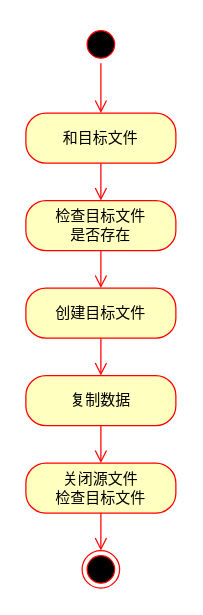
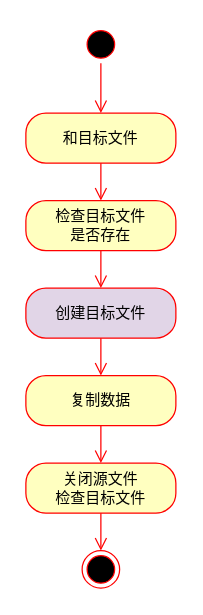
  <mxCell id="0" />
  <mxCell id="1" parent="0" />
  <mxCell id="2" value="和目标文件" style="rounded=1;whiteSpace=wrap;html=1;arcSize=40;fontColor=#000000;fillColor=#ffffc0;strokeColor=#ff0000;" vertex="1" parent="1"><mxGeometry x="20" y="90" width="120" height="40" as="geometry" /></mxCell>
  <mxCell id="3" value="" style="edgeStyle=orthogonalEdgeStyle;html=1;verticalAlign=bottom;endArrow=open;endSize=8;strokeColor=#ff0000;" edge="1" source="2" parent="1"><mxGeometry relative="1" as="geometry"><mxPoint x="80" y="160" as="targetPoint" /></mxGeometry></mxCell>
  <mxCell id="4" value="" style="ellipse;html=1;shape=startState;fillColor=#000000;strokeColor=#ff0000;" vertex="1" parent="1"><mxGeometry x="65" y="20" width="30" height="30" as="geometry" /></mxCell>
  <mxCell id="5" value="" style="edgeStyle=orthogonalEdgeStyle;html=1;verticalAlign=bottom;endArrow=open;endSize=8;strokeColor=#ff0000;" edge="1" source="4" parent="1"><mxGeometry relative="1" as="geometry"><mxPoint x="80" y="90" as="targetPoint" /></mxGeometry></mxCell>
  <mxCell id="6" value="检查目标文件&lt;br&gt;是否存在" style="rounded=1;whiteSpace=wrap;html=1;arcSize=40;fontColor=#000000;fillColor=#ffffc0;strokeColor=#ff0000;" vertex="1" parent="1"><mxGeometry x="20" y="160" width="120" height="40" as="geometry" /></mxCell>
  <mxCell id="7" value="" style="edgeStyle=orthogonalEdgeStyle;html=1;verticalAlign=bottom;endArrow=open;endSize=8;strokeColor=#ff0000;" edge="1" parent="1" source="6"><mxGeometry relative="1" as="geometry"><mxPoint x="80" y="230" as="targetPoint" /></mxGeometry></mxCell>
- <mxCell id="8" value="创建目标文件" style="rounded=1;whiteSpace=wrap;html=1;arcSize=40;fontColor=#000000;fillColor=#ffffc0;strokeColor=#ff0000;" vertex="1" parent="1"><mxGeometry x="20" y="230" width="120" height="40" as="geometry" /></mxCell>
+ <mxCell id="8" value="创建目标文件" style="rounded=1;whiteSpace=wrap;html=1;arcSize=40;fontColor=#000000;fillColor=#e1d5e7;strokeColor=#ff0000;" vertex="1" parent="1"><mxGeometry x="20" y="230" width="120" height="40" as="geometry" /></mxCell>
  <mxCell id="9" value="" style="edgeStyle=orthogonalEdgeStyle;html=1;verticalAlign=bottom;endArrow=open;endSize=8;strokeColor=#ff0000;" edge="1" parent="1" source="8"><mxGeometry relative="1" as="geometry"><mxPoint x="80" y="300" as="targetPoint" /></mxGeometry></mxCell>
  <mxCell id="10" value="复制数据" style="rounded=1;whiteSpace=wrap;html=1;arcSize=40;fontColor=#000000;fillColor=#ffffc0;strokeColor=#ff0000;" vertex="1" parent="1"><mxGeometry x="20" y="300" width="120" height="40" as="geometry" /></mxCell>
  <mxCell id="11" value="" style="edgeStyle=orthogonalEdgeStyle;html=1;verticalAlign=bottom;endArrow=open;endSize=8;strokeColor=#ff0000;" edge="1" parent="1" source="10"><mxGeometry relative="1" as="geometry"><mxPoint x="80" y="370" as="targetPoint" /></mxGeometry></mxCell>
  <mxCell id="12" value="关闭源文件&lt;br&gt;检查目标文件" style="rounded=1;whiteSpace=wrap;html=1;arcSize=40;fontColor=#000000;fillColor=#ffffc0;strokeColor=#ff0000;" vertex="1" parent="1"><mxGeometry x="20" y="370" width="120" height="40" as="geometry" /></mxCell>
  <mxCell id="13" value="" style="edgeStyle=orthogonalEdgeStyle;html=1;verticalAlign=bottom;endArrow=open;endSize=8;strokeColor=#ff0000;" edge="1" parent="1" source="12"><mxGeometry relative="1" as="geometry"><mxPoint x="80" y="440" as="targetPoint" /></mxGeometry></mxCell>
  <mxCell id="14" value="" style="ellipse;html=1;shape=endState;fillColor=#000000;strokeColor=#ff0000;" vertex="1" parent="1"><mxGeometry x="65" y="440" width="30" height="30" as="geometry" /></mxCell>
